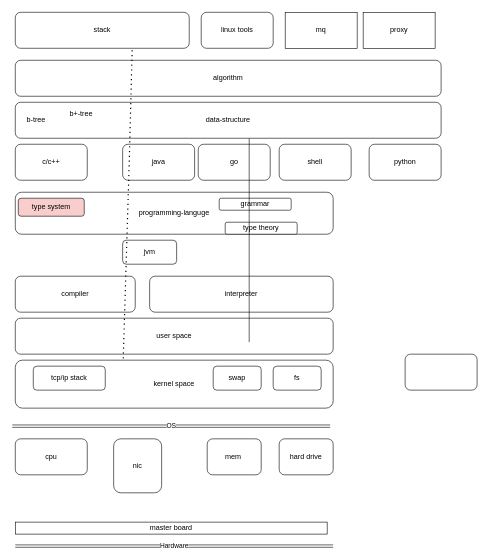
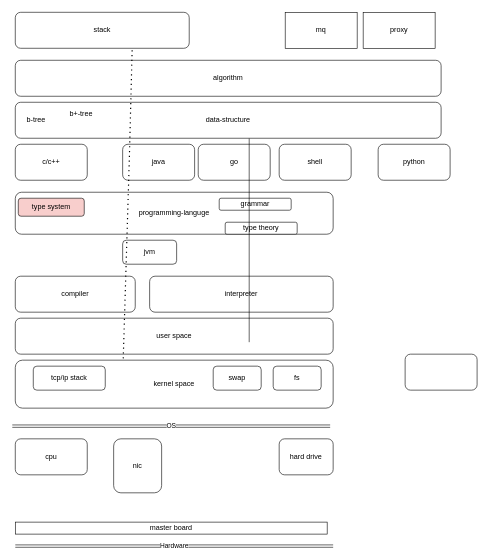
  <mxCell id="0" />
  <mxCell id="1" parent="0" />
  <mxCell id="2" value="kernel space" style="rounded=1;whiteSpace=wrap;html=1;" vertex="1" parent="1"><mxGeometry x="25" y="600" width="530" height="80" as="geometry" /></mxCell>
  <mxCell id="3" value="fs" style="rounded=1;whiteSpace=wrap;html=1;" vertex="1" parent="1"><mxGeometry x="455" y="610" width="80" height="40" as="geometry" /></mxCell>
  <mxCell id="4" value="nic" style="rounded=1;whiteSpace=wrap;html=1;" vertex="1" parent="1"><mxGeometry x="189" y="731.18" width="80" height="90" as="geometry" /></mxCell>
- <mxCell id="5" value="mem&amp;nbsp;" style="rounded=1;whiteSpace=wrap;html=1;" vertex="1" parent="1"><mxGeometry x="345" y="731.18" width="90" height="60" as="geometry" /></mxCell>
  <mxCell id="6" value="cpu" style="rounded=1;whiteSpace=wrap;html=1;" vertex="1" parent="1"><mxGeometry x="25" y="731.18" width="120" height="60" as="geometry" /></mxCell>
  <mxCell id="7" value="hard drive" style="rounded=1;whiteSpace=wrap;html=1;" vertex="1" parent="1"><mxGeometry x="465" y="731.18" width="90" height="60" as="geometry" /></mxCell>
  <mxCell id="8" value="master board" style="rounded=0;whiteSpace=wrap;html=1;" vertex="1" parent="1"><mxGeometry x="25" y="870" width="520" height="20" as="geometry" /></mxCell>
  <mxCell id="9" value="user space" style="rounded=1;whiteSpace=wrap;html=1;" vertex="1" parent="1"><mxGeometry x="25" y="530" width="530" height="60" as="geometry" /></mxCell>
  <mxCell id="10" value="programming-languge" style="rounded=1;whiteSpace=wrap;html=1;" vertex="1" parent="1"><mxGeometry x="25" y="320" width="530" height="70" as="geometry" /></mxCell>
  <mxCell id="11" value="compiler" style="rounded=1;whiteSpace=wrap;html=1;" vertex="1" parent="1"><mxGeometry x="25" y="460" width="200" height="60" as="geometry" /></mxCell>
  <mxCell id="12" value="interpreter" style="rounded=1;whiteSpace=wrap;html=1;" vertex="1" parent="1"><mxGeometry x="249" y="460" width="306" height="60" as="geometry" /></mxCell>
  <mxCell id="13" value="swap" style="rounded=1;whiteSpace=wrap;html=1;" vertex="1" parent="1"><mxGeometry x="355" y="610" width="80" height="40" as="geometry" /></mxCell>
  <mxCell id="14" value="tcp/ip stack" style="rounded=1;whiteSpace=wrap;html=1;" vertex="1" parent="1"><mxGeometry x="55" y="610" width="120" height="40" as="geometry" /></mxCell>
  <mxCell id="15" value="type system" style="rounded=1;whiteSpace=wrap;html=1;fillColor=#f8cecc;" vertex="1" parent="1"><mxGeometry x="30" y="330" width="110" height="30" as="geometry" /></mxCell>
  <mxCell id="16" value="type theory" style="rounded=1;whiteSpace=wrap;html=1;" vertex="1" parent="1"><mxGeometry x="375" y="370" width="120" height="20" as="geometry" /></mxCell>
  <mxCell id="17" value="grammar" style="rounded=1;whiteSpace=wrap;html=1;" vertex="1" parent="1"><mxGeometry x="365" y="330" width="120" height="20" as="geometry" /></mxCell>
  <mxCell id="18" value="stack" style="rounded=1;whiteSpace=wrap;html=1;" vertex="1" parent="1"><mxGeometry x="25" y="20" width="290" height="60" as="geometry" /></mxCell>
  <mxCell id="19" value="jvm" style="rounded=1;whiteSpace=wrap;html=1;" vertex="1" parent="1"><mxGeometry x="204" y="400" width="90" height="40" as="geometry" /></mxCell>
- <mxCell id="20" value="linux tools" style="rounded=1;whiteSpace=wrap;html=1;" vertex="1" parent="1"><mxGeometry x="335" y="20" width="120" height="60" as="geometry" /></mxCell>
  <mxCell id="21" value="c/c++" style="rounded=1;whiteSpace=wrap;html=1;" vertex="1" parent="1"><mxGeometry x="25" y="240" width="120" height="60" as="geometry" /></mxCell>
  <mxCell id="22" value="java" style="rounded=1;whiteSpace=wrap;html=1;" vertex="1" parent="1"><mxGeometry x="204" y="240" width="120" height="60" as="geometry" /></mxCell>
  <mxCell id="23" value="go" style="rounded=1;whiteSpace=wrap;html=1;" vertex="1" parent="1"><mxGeometry x="330" y="240" width="120" height="60" as="geometry" /></mxCell>
  <mxCell id="24" value="shell" style="rounded=1;whiteSpace=wrap;html=1;" vertex="1" parent="1"><mxGeometry x="465" y="240" width="120" height="60" as="geometry" /></mxCell>
- <mxCell id="25" value="python" style="rounded=1;whiteSpace=wrap;html=1;" vertex="1" parent="1"><mxGeometry x="615" y="240" width="120" height="60" as="geometry" /></mxCell>
+ <mxCell id="25" value="python" style="rounded=1;whiteSpace=wrap;html=1;" vertex="1" parent="1"><mxGeometry x="630" y="240" width="120" height="60" as="geometry" /></mxCell>
  <mxCell id="26" value="" style="endArrow=none;html=1;" edge="1" parent="1"><mxGeometry width="50" height="50" relative="1" as="geometry"><mxPoint x="415" y="570" as="sourcePoint" /><mxPoint x="415" y="230" as="targetPoint" /></mxGeometry></mxCell>
  <mxCell id="27" value="data-structure" style="rounded=1;whiteSpace=wrap;html=1;" vertex="1" parent="1"><mxGeometry x="25" y="170" width="710" height="60" as="geometry" /></mxCell>
  <mxCell id="28" value="algorithm" style="rounded=1;whiteSpace=wrap;html=1;" vertex="1" parent="1"><mxGeometry x="25" y="100" width="710" height="60" as="geometry" /></mxCell>
  <mxCell id="29" value="mq" style="rounded=1;whiteSpace=wrap;html=1;arcSize=0;" vertex="1" parent="1"><mxGeometry x="475" y="20" width="120" height="60" as="geometry" /></mxCell>
  <mxCell id="30" value="proxy" style="whiteSpace=wrap;html=1;arcSize=0;rounded=0;" vertex="1" parent="1"><mxGeometry x="605" y="20" width="120" height="60" as="geometry" /></mxCell>
  <mxCell id="31" value="" style="endArrow=none;dashed=1;html=1;dashPattern=1 3;strokeWidth=2;entryX=0.672;entryY=1.017;entryDx=0;entryDy=0;entryPerimeter=0;" edge="1" parent="1" target="18"><mxGeometry width="50" height="50" relative="1" as="geometry"><mxPoint x="205" y="597" as="sourcePoint" /><mxPoint x="245" y="164" as="targetPoint" /><Array as="points"><mxPoint x="215" y="270" /></Array></mxGeometry></mxCell>
  <mxCell id="32" value="Hardware" style="shape=link;html=1;" edge="1" parent="1"><mxGeometry width="100" relative="1" as="geometry"><mxPoint x="25" y="910" as="sourcePoint" /><mxPoint x="555" y="910" as="targetPoint" /></mxGeometry></mxCell>
  <mxCell id="33" value="OS" style="shape=link;html=1;" edge="1" parent="1"><mxGeometry width="100" relative="1" as="geometry"><mxPoint x="20" y="710" as="sourcePoint" /><mxPoint x="550" y="710" as="targetPoint" /></mxGeometry></mxCell>
  <mxCell id="34" value="" style="rounded=1;whiteSpace=wrap;html=1;" vertex="1" parent="1"><mxGeometry x="675" y="590" width="120" height="60" as="geometry" /></mxCell>
  <mxCell id="35" value="b-tree" style="text;html=1;strokeColor=none;fillColor=none;align=center;verticalAlign=middle;whiteSpace=wrap;rounded=0;" vertex="1" parent="1"><mxGeometry x="40" y="190" width="40" height="20" as="geometry" /></mxCell>
  <mxCell id="36" value="b+-tree" style="text;html=1;strokeColor=none;fillColor=none;align=center;verticalAlign=middle;whiteSpace=wrap;rounded=0;" vertex="1" parent="1"><mxGeometry x="105" y="180" width="60" height="20" as="geometry" /></mxCell>
